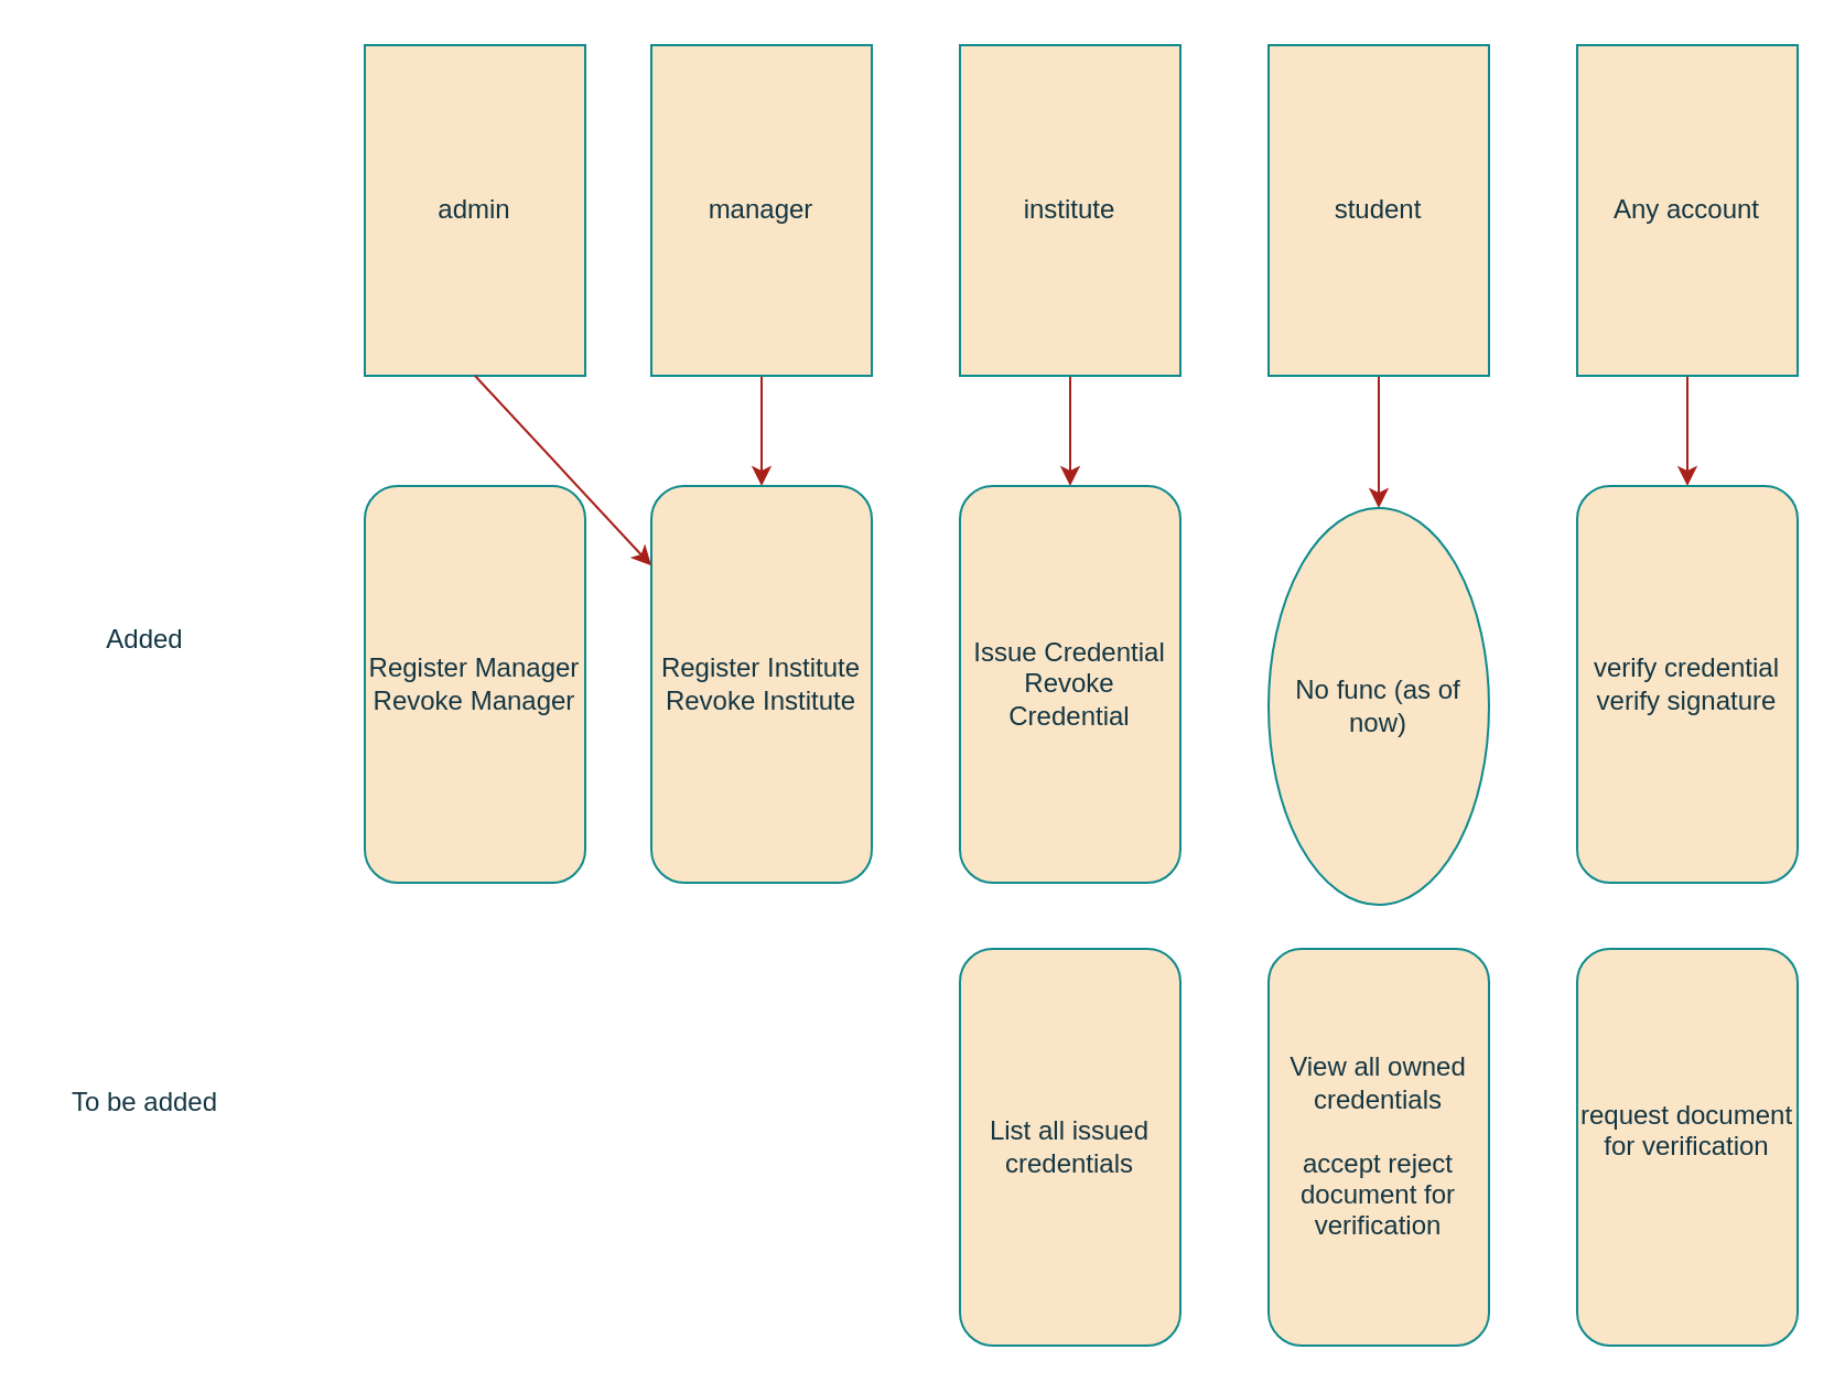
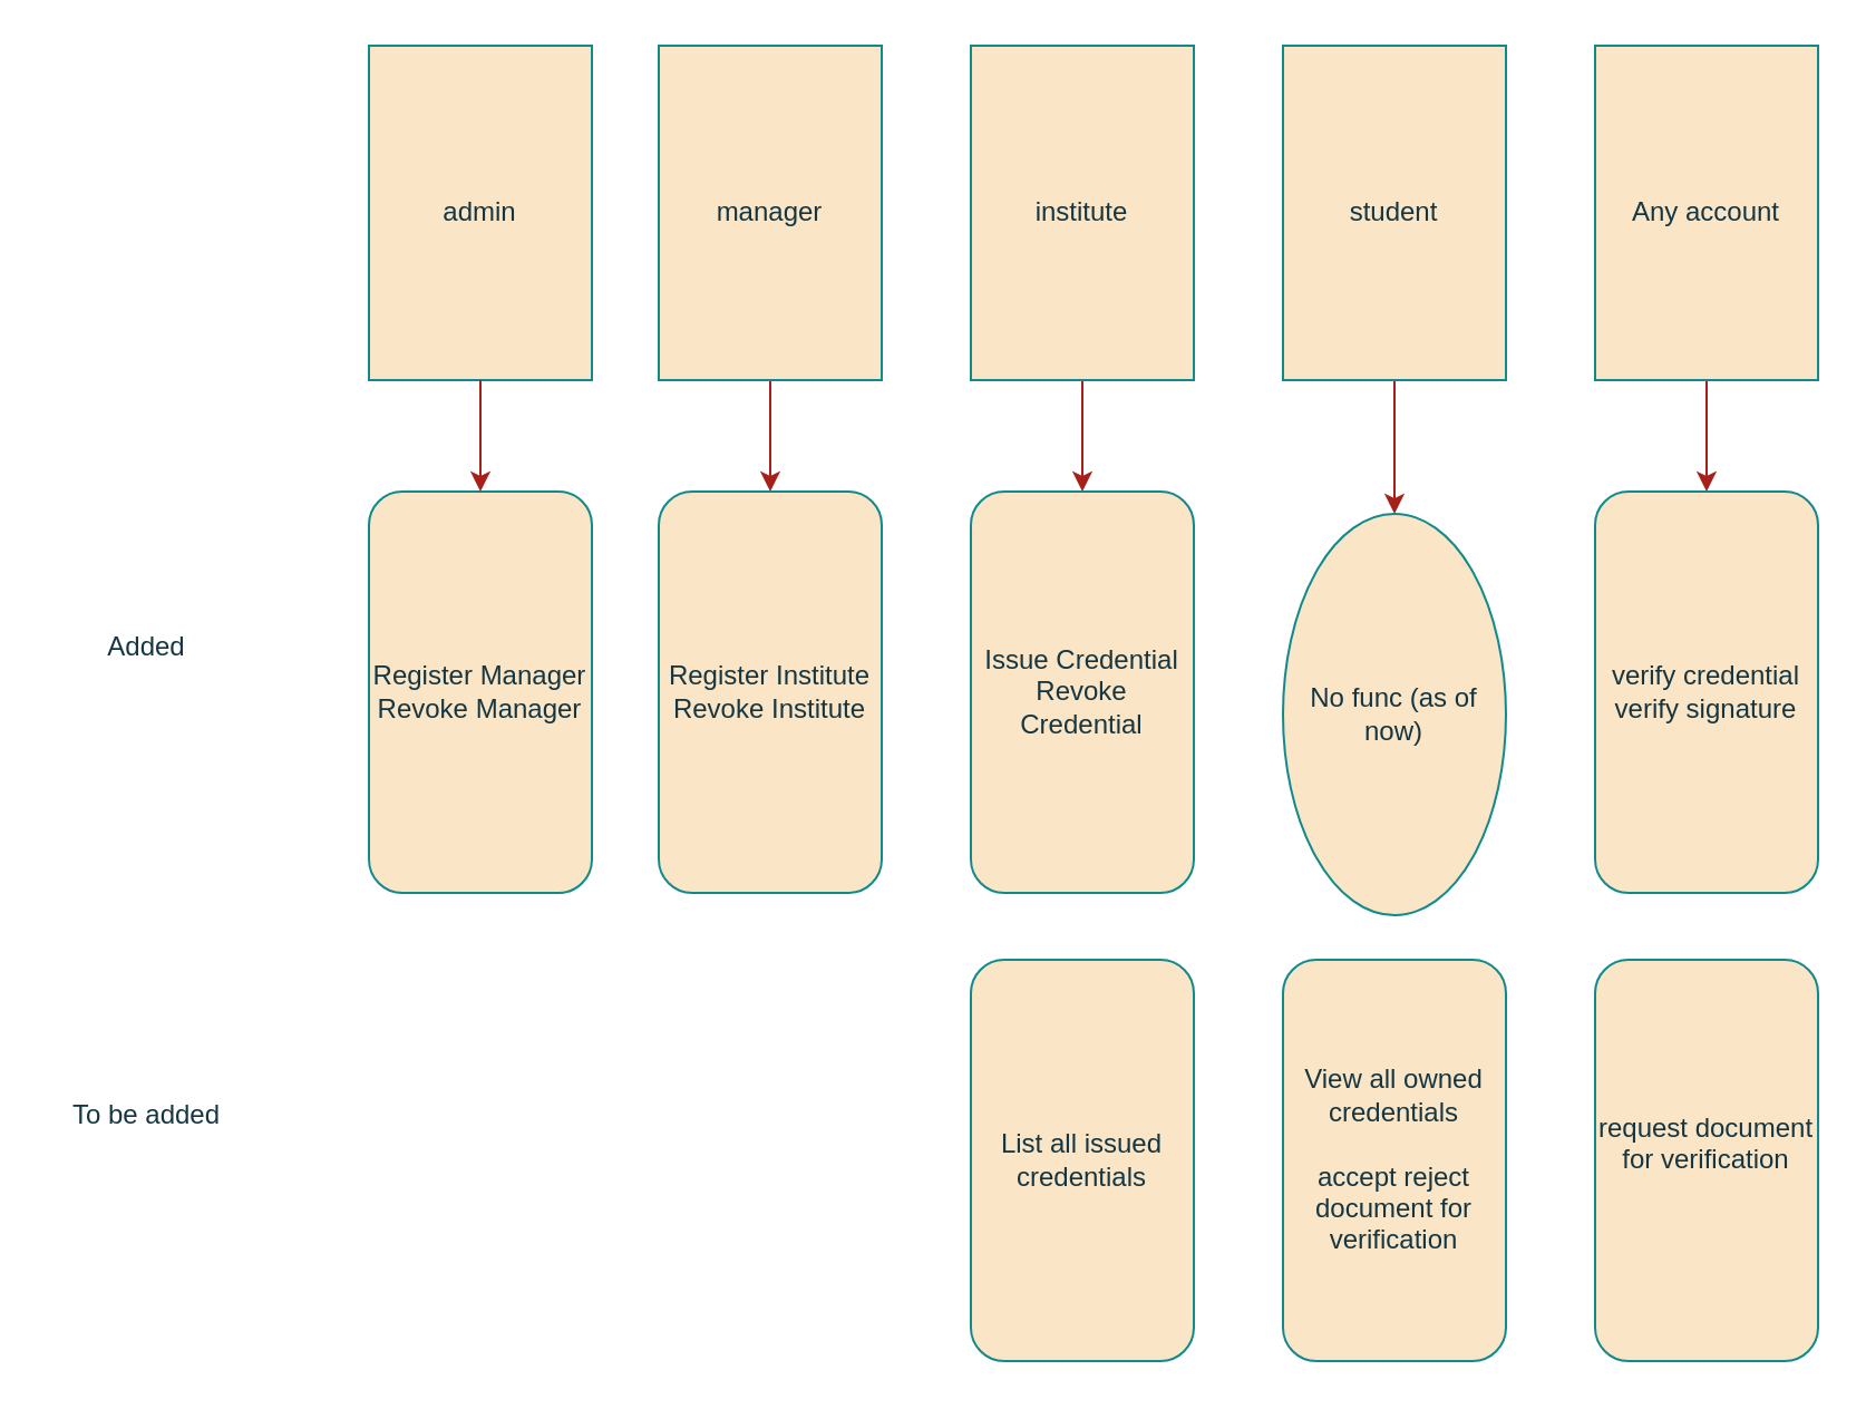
  <mxCell id="0" />
  <mxCell id="1" parent="0" />
  <mxCell id="2" value="admin" style="rounded=0;whiteSpace=wrap;html=1;labelBackgroundColor=none;fillColor=#FAE5C7;strokeColor=#0F8B8D;fontColor=#143642;" parent="1" vertex="1"><mxGeometry x="165" y="20" width="100" height="150" as="geometry" /></mxCell>
  <mxCell id="3" style="edgeStyle=orthogonalEdgeStyle;rounded=0;orthogonalLoop=1;jettySize=auto;html=1;exitX=0.5;exitY=1;exitDx=0;exitDy=0;entryX=0.5;entryY=0;entryDx=0;entryDy=0;labelBackgroundColor=none;strokeColor=#A8201A;fontColor=default;" parent="1" source="4" target="10" edge="1"><mxGeometry relative="1" as="geometry" /></mxCell>
  <mxCell id="4" value="manager" style="rounded=0;whiteSpace=wrap;html=1;labelBackgroundColor=none;fillColor=#FAE5C7;strokeColor=#0F8B8D;fontColor=#143642;" parent="1" vertex="1"><mxGeometry x="295" y="20" width="100" height="150" as="geometry" /></mxCell>
  <mxCell id="5" style="edgeStyle=orthogonalEdgeStyle;rounded=0;orthogonalLoop=1;jettySize=auto;html=1;exitX=0.5;exitY=1;exitDx=0;exitDy=0;entryX=0.5;entryY=0;entryDx=0;entryDy=0;labelBackgroundColor=none;strokeColor=#A8201A;fontColor=default;" parent="1" source="6" target="11" edge="1"><mxGeometry relative="1" as="geometry" /></mxCell>
  <mxCell id="6" value="institute" style="rounded=0;whiteSpace=wrap;html=1;labelBackgroundColor=none;fillColor=#FAE5C7;strokeColor=#0F8B8D;fontColor=#143642;" parent="1" vertex="1"><mxGeometry x="435" y="20" width="100" height="150" as="geometry" /></mxCell>
  <mxCell id="7" style="edgeStyle=orthogonalEdgeStyle;rounded=0;orthogonalLoop=1;jettySize=auto;html=1;exitX=0.5;exitY=1;exitDx=0;exitDy=0;entryX=0.5;entryY=0;entryDx=0;entryDy=0;labelBackgroundColor=none;strokeColor=#A8201A;fontColor=default;" parent="1" source="8" target="12" edge="1"><mxGeometry relative="1" as="geometry" /></mxCell>
  <mxCell id="8" value="student" style="rounded=0;whiteSpace=wrap;html=1;labelBackgroundColor=none;fillColor=#FAE5C7;strokeColor=#0F8B8D;fontColor=#143642;" parent="1" vertex="1"><mxGeometry x="575" y="20" width="100" height="150" as="geometry" /></mxCell>
  <mxCell id="9" value="&lt;div&gt;Register Manager&lt;/div&gt;&lt;div&gt;Revoke Manager&lt;br&gt;&lt;/div&gt;" style="rounded=1;whiteSpace=wrap;html=1;labelBackgroundColor=none;fillColor=#FAE5C7;strokeColor=#0F8B8D;fontColor=#143642;" parent="1" vertex="1"><mxGeometry x="165" y="220" width="100" height="180" as="geometry" /></mxCell>
  <mxCell id="10" value="&lt;div&gt;Register Institute&lt;/div&gt;&lt;div&gt;Revoke Institute&lt;br&gt;&lt;/div&gt;" style="rounded=1;whiteSpace=wrap;html=1;labelBackgroundColor=none;fillColor=#FAE5C7;strokeColor=#0F8B8D;fontColor=#143642;" parent="1" vertex="1"><mxGeometry x="295" y="220" width="100" height="180" as="geometry" /></mxCell>
  <mxCell id="11" value="&lt;div&gt;Issue Credential&lt;/div&gt;&lt;div&gt;Revoke Credential&lt;br&gt;&lt;/div&gt;" style="rounded=1;whiteSpace=wrap;html=1;labelBackgroundColor=none;fillColor=#FAE5C7;strokeColor=#0F8B8D;fontColor=#143642;" parent="1" vertex="1"><mxGeometry x="435" y="220" width="100" height="180" as="geometry" /></mxCell>
  <mxCell id="12" value="No func (as of now)" style="ellipse;whiteSpace=wrap;html=1;labelBackgroundColor=none;fillColor=#FAE5C7;strokeColor=#0F8B8D;fontColor=#143642;" parent="1" vertex="1"><mxGeometry x="575" y="230" width="100" height="180" as="geometry" /></mxCell>
  <mxCell id="13" style="edgeStyle=orthogonalEdgeStyle;rounded=0;orthogonalLoop=1;jettySize=auto;html=1;exitX=0.5;exitY=1;exitDx=0;exitDy=0;entryX=0.5;entryY=0;entryDx=0;entryDy=0;labelBackgroundColor=none;strokeColor=#A8201A;fontColor=default;" parent="1" source="14" target="15" edge="1"><mxGeometry relative="1" as="geometry" /></mxCell>
  <mxCell id="14" value="Any account" style="rounded=0;whiteSpace=wrap;html=1;labelBackgroundColor=none;fillColor=#FAE5C7;strokeColor=#0F8B8D;fontColor=#143642;" parent="1" vertex="1"><mxGeometry x="715" y="20" width="100" height="150" as="geometry" /></mxCell>
  <mxCell id="15" value="&lt;div&gt;verify credential&lt;/div&gt;&lt;div&gt;verify signature&lt;br&gt;&lt;/div&gt;" style="rounded=1;whiteSpace=wrap;html=1;labelBackgroundColor=none;fillColor=#FAE5C7;strokeColor=#0F8B8D;fontColor=#143642;" parent="1" vertex="1"><mxGeometry x="715" y="220" width="100" height="180" as="geometry" /></mxCell>
  <mxCell id="16" value="List all issued credentials" style="rounded=1;whiteSpace=wrap;html=1;labelBackgroundColor=none;fillColor=#FAE5C7;strokeColor=#0F8B8D;fontColor=#143642;" parent="1" vertex="1"><mxGeometry x="435" y="430" width="100" height="180" as="geometry" /></mxCell>
  <mxCell id="17" value="&lt;div&gt;View all owned credentials&lt;/div&gt;&lt;div&gt;&lt;br&gt;&lt;/div&gt;&lt;div&gt;accept reject document for verification&lt;br&gt;&lt;/div&gt;" style="rounded=1;whiteSpace=wrap;html=1;labelBackgroundColor=none;fillColor=#FAE5C7;strokeColor=#0F8B8D;fontColor=#143642;" parent="1" vertex="1"><mxGeometry x="575" y="430" width="100" height="180" as="geometry" /></mxCell>
  <mxCell id="18" value="&lt;div&gt;request document for verification&lt;/div&gt;&lt;div&gt;&lt;br&gt;&lt;/div&gt;" style="rounded=1;whiteSpace=wrap;html=1;labelBackgroundColor=none;fillColor=#FAE5C7;strokeColor=#0F8B8D;fontColor=#143642;" parent="1" vertex="1"><mxGeometry x="715" y="430" width="100" height="180" as="geometry" /></mxCell>
  <mxCell id="19" value="Added" style="text;html=1;align=center;verticalAlign=middle;resizable=0;points=[];autosize=1;strokeColor=none;fillColor=none;labelBackgroundColor=none;fontColor=#143642;" parent="1" vertex="1"><mxGeometry x="35" y="275" width="60" height="30" as="geometry" /></mxCell>
  <mxCell id="20" value="To be added" style="text;html=1;align=center;verticalAlign=middle;resizable=0;points=[];autosize=1;strokeColor=none;fillColor=none;labelBackgroundColor=none;fontColor=#143642;" parent="1" vertex="1"><mxGeometry x="20" y="485" width="90" height="30" as="geometry" /></mxCell>
- <mxCell id="21" value="" style="endArrow=classic;html=1;rounded=0;exitX=0.5;exitY=1;exitDx=0;exitDy=0;labelBackgroundColor=none;strokeColor=#A8201A;fontColor=default;" parent="1" source="2" target="10" edge="1"><mxGeometry width="50" height="50" relative="1" as="geometry"><mxPoint x="405" y="340" as="sourcePoint" /><mxPoint x="455" y="290" as="targetPoint" /></mxGeometry></mxCell>
+ <mxCell id="21" value="" style="endArrow=classic;html=1;rounded=0;exitX=0.5;exitY=1;exitDx=0;exitDy=0;entryX=0.5;entryY=0;entryDx=0;entryDy=0;labelBackgroundColor=none;strokeColor=#A8201A;fontColor=default;" parent="1" source="2" target="9" edge="1"><mxGeometry width="50" height="50" relative="1" as="geometry"><mxPoint x="405" y="340" as="sourcePoint" /><mxPoint x="455" y="290" as="targetPoint" /></mxGeometry></mxCell>
